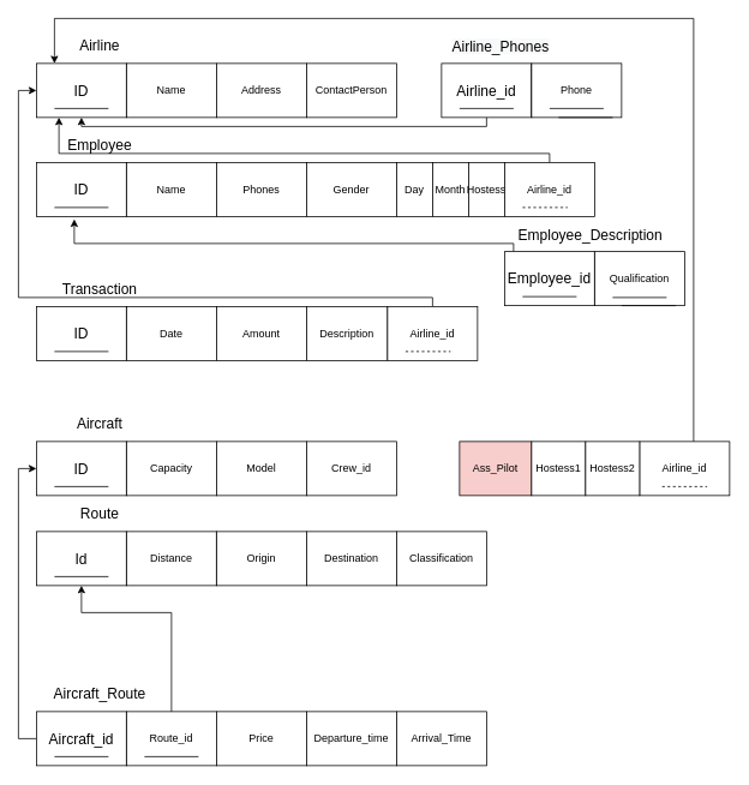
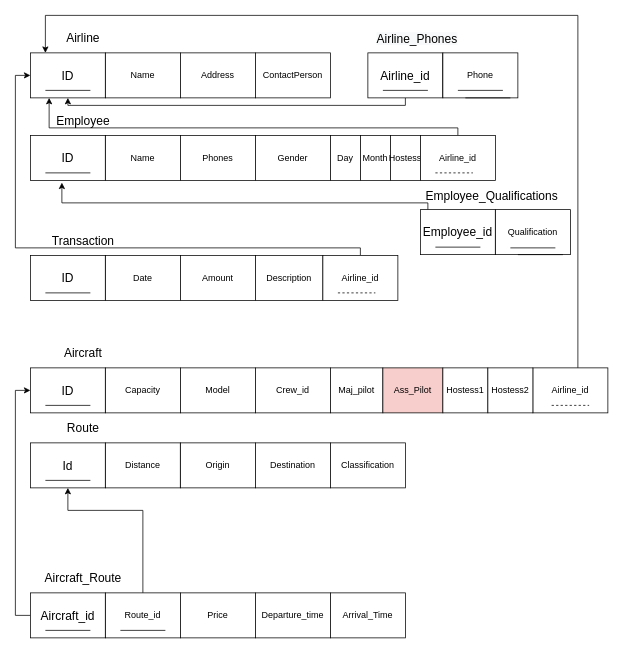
  <mxCell id="0" />
  <mxCell id="1" parent="0" />
  <mxCell id="2" value="&lt;font style=&quot;font-size: 16px&quot;&gt;ID&lt;/font&gt;" style="rounded=0;whiteSpace=wrap;html=1;" vertex="1" parent="1"><mxGeometry x="40" y="70" width="100" height="60" as="geometry" /></mxCell>
  <mxCell id="3" value="" style="endArrow=none;html=1;" edge="1" parent="1" source="2"><mxGeometry width="50" height="50" relative="1" as="geometry"><mxPoint x="420" y="410" as="sourcePoint" /><mxPoint x="140" y="130" as="targetPoint" /><Array as="points"><mxPoint x="140" y="70" /></Array></mxGeometry></mxCell>
  <mxCell id="4" value="" style="endArrow=none;html=1;" edge="1" parent="1"><mxGeometry width="50" height="50" relative="1" as="geometry"><mxPoint x="60" y="120" as="sourcePoint" /><mxPoint x="120" y="120" as="targetPoint" /></mxGeometry></mxCell>
  <mxCell id="5" value="Name" style="rounded=0;whiteSpace=wrap;html=1;" vertex="1" parent="1"><mxGeometry x="140" y="70" width="100" height="60" as="geometry" /></mxCell>
  <mxCell id="6" value="Address" style="rounded=0;whiteSpace=wrap;html=1;" vertex="1" parent="1"><mxGeometry x="240" y="70" width="100" height="60" as="geometry" /></mxCell>
  <mxCell id="7" value="ContactPerson" style="rounded=0;whiteSpace=wrap;html=1;" vertex="1" parent="1"><mxGeometry x="340" y="70" width="100" height="60" as="geometry" /></mxCell>
  <mxCell id="8" value="&lt;font style=&quot;font-size: 16px&quot;&gt;Airline&lt;/font&gt;" style="text;html=1;resizable=0;autosize=1;align=center;verticalAlign=middle;points=[];fillColor=none;strokeColor=none;rounded=0;" vertex="1" parent="1"><mxGeometry x="80" y="40" width="60" height="20" as="geometry" /></mxCell>
  <mxCell id="9" value="&lt;font style=&quot;font-size: 16px&quot;&gt;ID&lt;/font&gt;" style="rounded=0;whiteSpace=wrap;html=1;" vertex="1" parent="1"><mxGeometry x="40" y="180" width="100" height="60" as="geometry" /></mxCell>
  <mxCell id="10" value="" style="endArrow=none;html=1;" edge="1" parent="1" source="9"><mxGeometry width="50" height="50" relative="1" as="geometry"><mxPoint x="420" y="520" as="sourcePoint" /><mxPoint x="140" y="240" as="targetPoint" /><Array as="points"><mxPoint x="140" y="180" /></Array></mxGeometry></mxCell>
  <mxCell id="11" value="" style="endArrow=none;html=1;" edge="1" parent="1"><mxGeometry width="50" height="50" relative="1" as="geometry"><mxPoint x="60" y="230" as="sourcePoint" /><mxPoint x="120" y="230" as="targetPoint" /></mxGeometry></mxCell>
  <mxCell id="12" value="Name" style="rounded=0;whiteSpace=wrap;html=1;" vertex="1" parent="1"><mxGeometry x="140" y="180" width="100" height="60" as="geometry" /></mxCell>
  <mxCell id="13" value="&lt;font style=&quot;font-size: 16px&quot;&gt;Employee&lt;/font&gt;" style="text;html=1;resizable=0;autosize=1;align=center;verticalAlign=middle;points=[];fillColor=none;strokeColor=none;rounded=0;" vertex="1" parent="1"><mxGeometry x="65" y="150" width="90" height="20" as="geometry" /></mxCell>
  <mxCell id="14" style="edgeStyle=orthogonalEdgeStyle;rounded=0;orthogonalLoop=1;jettySize=auto;html=1;entryX=0.42;entryY=1.05;entryDx=0;entryDy=0;entryPerimeter=0;" edge="1" parent="1" source="15" target="9"><mxGeometry relative="1" as="geometry"><Array as="points"><mxPoint x="570" y="270" /><mxPoint x="82" y="270" /></Array></mxGeometry></mxCell>
  <mxCell id="15" value="&lt;font style=&quot;font-size: 16px&quot;&gt;Employee_id&lt;/font&gt;" style="rounded=0;whiteSpace=wrap;html=1;" vertex="1" parent="1"><mxGeometry x="560" y="279" width="100" height="60" as="geometry" /></mxCell>
  <mxCell id="16" value="" style="endArrow=none;html=1;" edge="1" parent="1" source="15"><mxGeometry width="50" height="50" relative="1" as="geometry"><mxPoint x="940" y="619" as="sourcePoint" /><mxPoint x="660" y="339" as="targetPoint" /><Array as="points"><mxPoint x="660" y="279" /></Array></mxGeometry></mxCell>
  <mxCell id="17" value="" style="endArrow=none;html=1;" edge="1" parent="1"><mxGeometry width="50" height="50" relative="1" as="geometry"><mxPoint x="580" y="329" as="sourcePoint" /><mxPoint x="640" y="329" as="targetPoint" /></mxGeometry></mxCell>
  <mxCell id="18" value="Qualification" style="rounded=0;whiteSpace=wrap;html=1;" vertex="1" parent="1"><mxGeometry x="660" y="279" width="100" height="60" as="geometry" /></mxCell>
- <mxCell id="19" value="&lt;font style=&quot;font-size: 16px&quot;&gt;Employee_Description&lt;/font&gt;" style="text;html=1;resizable=0;autosize=1;align=center;verticalAlign=middle;points=[];fillColor=none;strokeColor=none;rounded=0;" vertex="1" parent="1"><mxGeometry x="560" y="250" width="190" height="20" as="geometry" /></mxCell>
+ <mxCell id="19" value="&lt;font style=&quot;font-size: 16px&quot;&gt;Employee_Qualifications&lt;/font&gt;" style="text;html=1;resizable=0;autosize=1;align=center;verticalAlign=middle;points=[];fillColor=none;strokeColor=none;rounded=0;" vertex="1" parent="1"><mxGeometry x="560" y="250" width="190" height="20" as="geometry" /></mxCell>
  <mxCell id="20" value="&lt;font style=&quot;font-size: 16px&quot;&gt;ID&lt;/font&gt;" style="rounded=0;whiteSpace=wrap;html=1;" vertex="1" parent="1"><mxGeometry x="40" y="340" width="100" height="60" as="geometry" /></mxCell>
  <mxCell id="21" value="" style="endArrow=none;html=1;" edge="1" parent="1" source="20"><mxGeometry width="50" height="50" relative="1" as="geometry"><mxPoint x="420" y="680" as="sourcePoint" /><mxPoint x="140" y="400" as="targetPoint" /><Array as="points"><mxPoint x="140" y="340" /></Array></mxGeometry></mxCell>
  <mxCell id="22" value="" style="endArrow=none;html=1;" edge="1" parent="1"><mxGeometry width="50" height="50" relative="1" as="geometry"><mxPoint x="60" y="390" as="sourcePoint" /><mxPoint x="120" y="390" as="targetPoint" /></mxGeometry></mxCell>
  <mxCell id="23" value="Date" style="rounded=0;whiteSpace=wrap;html=1;" vertex="1" parent="1"><mxGeometry x="140" y="340" width="100" height="60" as="geometry" /></mxCell>
  <mxCell id="24" value="Amount" style="rounded=0;whiteSpace=wrap;html=1;" vertex="1" parent="1"><mxGeometry x="240" y="340" width="100" height="60" as="geometry" /></mxCell>
  <mxCell id="25" value="&lt;font style=&quot;font-size: 16px&quot;&gt;Transaction&lt;/font&gt;" style="text;html=1;resizable=0;autosize=1;align=center;verticalAlign=middle;points=[];fillColor=none;strokeColor=none;rounded=0;" vertex="1" parent="1"><mxGeometry x="60" y="310" width="100" height="20" as="geometry" /></mxCell>
  <mxCell id="26" value="&lt;font style=&quot;font-size: 16px&quot;&gt;ID&lt;/font&gt;" style="rounded=0;whiteSpace=wrap;html=1;" vertex="1" parent="1"><mxGeometry x="40" y="490" width="100" height="60" as="geometry" /></mxCell>
  <mxCell id="27" value="" style="endArrow=none;html=1;" edge="1" parent="1" source="26"><mxGeometry width="50" height="50" relative="1" as="geometry"><mxPoint x="420" y="830" as="sourcePoint" /><mxPoint x="140" y="550" as="targetPoint" /><Array as="points"><mxPoint x="140" y="490" /></Array></mxGeometry></mxCell>
  <mxCell id="28" value="" style="endArrow=none;html=1;" edge="1" parent="1"><mxGeometry width="50" height="50" relative="1" as="geometry"><mxPoint x="60" y="540" as="sourcePoint" /><mxPoint x="120" y="540" as="targetPoint" /></mxGeometry></mxCell>
  <mxCell id="29" value="Capacity" style="rounded=0;whiteSpace=wrap;html=1;" vertex="1" parent="1"><mxGeometry x="140" y="490" width="100" height="60" as="geometry" /></mxCell>
  <mxCell id="30" style="edgeStyle=orthogonalEdgeStyle;rounded=0;orthogonalLoop=1;jettySize=auto;html=1;" edge="1" parent="1" source="31"><mxGeometry relative="1" as="geometry"><mxPoint x="60" y="70" as="targetPoint" /><Array as="points"><mxPoint x="770" y="20" /><mxPoint x="60" y="20" /><mxPoint x="60" y="70" /></Array></mxGeometry></mxCell>
  <mxCell id="31" value="Airline_id" style="rounded=0;whiteSpace=wrap;html=1;" vertex="1" parent="1"><mxGeometry x="710" y="490" width="100" height="60" as="geometry" /></mxCell>
  <mxCell id="32" value="&lt;font style=&quot;font-size: 16px&quot;&gt;Aircraft&lt;/font&gt;" style="text;html=1;resizable=0;autosize=1;align=center;verticalAlign=middle;points=[];fillColor=none;strokeColor=none;rounded=0;" vertex="1" parent="1"><mxGeometry x="75" y="460" width="70" height="20" as="geometry" /></mxCell>
  <mxCell id="33" value="" style="endArrow=none;dashed=1;html=1;" edge="1" parent="1"><mxGeometry width="50" height="50" relative="1" as="geometry"><mxPoint x="735" y="540" as="sourcePoint" /><mxPoint x="785" y="540" as="targetPoint" /></mxGeometry></mxCell>
  <mxCell id="34" value="&lt;font style=&quot;font-size: 16px&quot;&gt;Id&lt;/font&gt;" style="rounded=0;whiteSpace=wrap;html=1;" vertex="1" parent="1"><mxGeometry x="40" y="590" width="100" height="60" as="geometry" /></mxCell>
  <mxCell id="35" value="" style="endArrow=none;html=1;" edge="1" parent="1" source="34"><mxGeometry width="50" height="50" relative="1" as="geometry"><mxPoint x="420" y="930" as="sourcePoint" /><mxPoint x="140" y="650" as="targetPoint" /><Array as="points"><mxPoint x="140" y="590" /></Array></mxGeometry></mxCell>
  <mxCell id="36" value="" style="endArrow=none;html=1;" edge="1" parent="1"><mxGeometry width="50" height="50" relative="1" as="geometry"><mxPoint x="60" y="640" as="sourcePoint" /><mxPoint x="120" y="640" as="targetPoint" /></mxGeometry></mxCell>
  <mxCell id="37" value="Distance" style="rounded=0;whiteSpace=wrap;html=1;" vertex="1" parent="1"><mxGeometry x="140" y="590" width="100" height="60" as="geometry" /></mxCell>
  <mxCell id="38" value="&lt;font style=&quot;font-size: 16px&quot;&gt;Route&lt;/font&gt;" style="text;html=1;resizable=0;autosize=1;align=center;verticalAlign=middle;points=[];fillColor=none;strokeColor=none;rounded=0;" vertex="1" parent="1"><mxGeometry x="80" y="560" width="60" height="20" as="geometry" /></mxCell>
  <mxCell id="39" value="" style="endArrow=none;html=1;" edge="1" parent="1"><mxGeometry width="50" height="50" relative="1" as="geometry"><mxPoint x="690" y="339" as="sourcePoint" /><mxPoint x="750" y="339" as="targetPoint" /></mxGeometry></mxCell>
  <mxCell id="40" style="edgeStyle=orthogonalEdgeStyle;rounded=0;orthogonalLoop=1;jettySize=auto;html=1;entryX=0;entryY=0.5;entryDx=0;entryDy=0;" edge="1" parent="1" source="41" target="26"><mxGeometry relative="1" as="geometry"><Array as="points"><mxPoint y="820" x="20" /><mxPoint y="520" x="20" /></Array></mxGeometry></mxCell>
  <mxCell id="41" value="&lt;font style=&quot;font-size: 16px&quot;&gt;Aircraft_id&lt;/font&gt;" style="rounded=0;whiteSpace=wrap;html=1;" vertex="1" parent="1"><mxGeometry x="40" y="790" width="100" height="60" as="geometry" /></mxCell>
  <mxCell id="42" value="" style="endArrow=none;html=1;" edge="1" parent="1" source="41"><mxGeometry width="50" height="50" relative="1" as="geometry"><mxPoint x="420" y="1130" as="sourcePoint" /><mxPoint x="140" y="850" as="targetPoint" /><Array as="points"><mxPoint x="140" y="790" /></Array></mxGeometry></mxCell>
  <mxCell id="43" value="" style="endArrow=none;html=1;" edge="1" parent="1"><mxGeometry width="50" height="50" relative="1" as="geometry"><mxPoint x="60" y="840" as="sourcePoint" /><mxPoint x="120" y="840" as="targetPoint" /></mxGeometry></mxCell>
  <mxCell id="44" style="edgeStyle=orthogonalEdgeStyle;rounded=0;orthogonalLoop=1;jettySize=auto;html=1;entryX=0.5;entryY=1;entryDx=0;entryDy=0;" edge="1" parent="1" source="45" target="34"><mxGeometry relative="1" as="geometry"><Array as="points"><mxPoint x="190" y="680" /><mxPoint x="90" y="680" /></Array></mxGeometry></mxCell>
  <mxCell id="45" value="Route_id" style="rounded=0;whiteSpace=wrap;html=1;" vertex="1" parent="1"><mxGeometry x="140" y="790" width="100" height="60" as="geometry" /></mxCell>
  <mxCell id="46" value="Price" style="rounded=0;whiteSpace=wrap;html=1;" vertex="1" parent="1"><mxGeometry x="240" y="790" width="100" height="60" as="geometry" /></mxCell>
  <mxCell id="47" value="Departure_time" style="rounded=0;whiteSpace=wrap;html=1;" vertex="1" parent="1"><mxGeometry x="340" y="790" width="100" height="60" as="geometry" /></mxCell>
  <mxCell id="48" value="&lt;font style=&quot;font-size: 16px&quot;&gt;Aircraft_Route&lt;/font&gt;" style="text;html=1;resizable=0;autosize=1;align=center;verticalAlign=middle;points=[];fillColor=none;strokeColor=none;rounded=0;" vertex="1" parent="1"><mxGeometry x="50" y="760" width="120" height="20" as="geometry" /></mxCell>
  <mxCell id="49" value="Arrival_Time" style="rounded=0;whiteSpace=wrap;html=1;" vertex="1" parent="1"><mxGeometry x="440" y="790" width="100" height="60" as="geometry" /></mxCell>
  <mxCell id="50" value="" style="endArrow=none;html=1;" edge="1" parent="1"><mxGeometry width="50" height="50" relative="1" as="geometry"><mxPoint x="160" y="840" as="sourcePoint" /><mxPoint x="220" y="840" as="targetPoint" /></mxGeometry></mxCell>
  <mxCell id="51" style="edgeStyle=orthogonalEdgeStyle;rounded=0;orthogonalLoop=1;jettySize=auto;html=1;entryX=0.5;entryY=1;entryDx=0;entryDy=0;" edge="1" parent="1" source="52" target="2"><mxGeometry relative="1" as="geometry"><Array as="points"><mxPoint x="540" y="140" /><mxPoint x="90" y="140" /></Array></mxGeometry></mxCell>
  <mxCell id="52" value="&lt;font style=&quot;font-size: 16px&quot;&gt;Airline_id&lt;/font&gt;" style="rounded=0;whiteSpace=wrap;html=1;" vertex="1" parent="1"><mxGeometry x="490" y="70" width="100" height="60" as="geometry" /></mxCell>
  <mxCell id="53" value="" style="endArrow=none;html=1;" edge="1" parent="1" source="52"><mxGeometry width="50" height="50" relative="1" as="geometry"><mxPoint x="870" y="410" as="sourcePoint" /><mxPoint x="590" y="130" as="targetPoint" /><Array as="points"><mxPoint x="590" y="70" /></Array></mxGeometry></mxCell>
  <mxCell id="54" value="" style="endArrow=none;html=1;" edge="1" parent="1"><mxGeometry width="50" height="50" relative="1" as="geometry"><mxPoint x="510" y="120" as="sourcePoint" /><mxPoint x="570" y="120" as="targetPoint" /></mxGeometry></mxCell>
  <mxCell id="55" value="Phone" style="rounded=0;whiteSpace=wrap;html=1;" vertex="1" parent="1"><mxGeometry x="590" y="70" width="100" height="60" as="geometry" /></mxCell>
  <mxCell id="56" value="" style="endArrow=none;html=1;" edge="1" parent="1"><mxGeometry width="50" height="50" relative="1" as="geometry"><mxPoint x="620" y="130" as="sourcePoint" /><mxPoint x="680" y="130" as="targetPoint" /></mxGeometry></mxCell>
  <mxCell id="57" value="&lt;span style=&quot;color: rgb(0 , 0 , 0) ; font-family: &amp;#34;helvetica&amp;#34; ; font-size: 16px ; font-style: normal ; font-weight: 400 ; letter-spacing: normal ; text-align: center ; text-indent: 0px ; text-transform: none ; word-spacing: 0px ; background-color: rgb(248 , 249 , 250) ; display: inline ; float: none&quot;&gt;Airline_Phones&lt;/span&gt;" style="text;whiteSpace=wrap;html=1;" vertex="1" parent="1"><mxGeometry x="500" y="35" width="160" height="30" as="geometry" /></mxCell>
  <mxCell id="58" value="" style="endArrow=none;html=1;" edge="1" parent="1"><mxGeometry width="50" height="50" relative="1" as="geometry"><mxPoint x="610" y="120" as="sourcePoint" /><mxPoint x="670" y="120" as="targetPoint" /></mxGeometry></mxCell>
  <mxCell id="59" value="Phones" style="rounded=0;whiteSpace=wrap;html=1;" vertex="1" parent="1"><mxGeometry x="240" y="180" width="100" height="60" as="geometry" /></mxCell>
  <mxCell id="60" value="Gender" style="rounded=0;whiteSpace=wrap;html=1;" vertex="1" parent="1"><mxGeometry x="340" y="180" width="100" height="60" as="geometry" /></mxCell>
  <mxCell id="61" value="" style="endArrow=none;html=1;" edge="1" parent="1"><mxGeometry width="50" height="50" relative="1" as="geometry"><mxPoint x="680" y="330" as="sourcePoint" /><mxPoint x="740" y="330" as="targetPoint" /></mxGeometry></mxCell>
  <mxCell id="62" value="Day" style="rounded=0;whiteSpace=wrap;html=1;" vertex="1" parent="1"><mxGeometry x="440" y="180" width="40" height="60" as="geometry" /></mxCell>
  <mxCell id="63" value="Month" style="rounded=0;whiteSpace=wrap;html=1;" vertex="1" parent="1"><mxGeometry x="480" y="180" width="40" height="60" as="geometry" /></mxCell>
  <mxCell id="64" value="Hostess" style="rounded=0;whiteSpace=wrap;html=1;" vertex="1" parent="1"><mxGeometry x="520" y="180" width="40" height="60" as="geometry" /></mxCell>
  <mxCell id="65" style="edgeStyle=orthogonalEdgeStyle;rounded=0;orthogonalLoop=1;jettySize=auto;html=1;entryX=0.25;entryY=1;entryDx=0;entryDy=0;" edge="1" parent="1" source="66" target="2"><mxGeometry relative="1" as="geometry"><Array as="points"><mxPoint x="610" y="170" /><mxPoint x="65" y="170" /></Array></mxGeometry></mxCell>
  <mxCell id="66" value="Airline_id" style="rounded=0;whiteSpace=wrap;html=1;" vertex="1" parent="1"><mxGeometry x="560" y="180" width="100" height="60" as="geometry" /></mxCell>
  <mxCell id="67" value="" style="endArrow=none;dashed=1;html=1;" edge="1" parent="1"><mxGeometry width="50" height="50" relative="1" as="geometry"><mxPoint x="580" y="230" as="sourcePoint" /><mxPoint x="630" y="230" as="targetPoint" /></mxGeometry></mxCell>
  <mxCell id="68" value="Description" style="rounded=0;whiteSpace=wrap;html=1;" vertex="1" parent="1"><mxGeometry x="340" y="340" width="90" height="60" as="geometry" /></mxCell>
  <mxCell id="69" style="edgeStyle=orthogonalEdgeStyle;rounded=0;orthogonalLoop=1;jettySize=auto;html=1;entryX=0;entryY=0.5;entryDx=0;entryDy=0;" edge="1" parent="1" source="70" target="2"><mxGeometry relative="1" as="geometry"><Array as="points"><mxPoint x="480" y="330" /><mxPoint y="330" x="20" /><mxPoint y="100" x="20" /></Array></mxGeometry></mxCell>
  <mxCell id="70" value="Airline_id" style="rounded=0;whiteSpace=wrap;html=1;" vertex="1" parent="1"><mxGeometry x="430" y="340" width="100" height="60" as="geometry" /></mxCell>
  <mxCell id="71" value="" style="endArrow=none;dashed=1;html=1;" edge="1" parent="1"><mxGeometry width="50" height="50" relative="1" as="geometry"><mxPoint x="450" y="390" as="sourcePoint" /><mxPoint x="500" y="390" as="targetPoint" /></mxGeometry></mxCell>
  <mxCell id="72" value="Model" style="rounded=0;whiteSpace=wrap;html=1;" vertex="1" parent="1"><mxGeometry x="240" y="490" width="100" height="60" as="geometry" /></mxCell>
  <mxCell id="73" value="Crew_id" style="rounded=0;whiteSpace=wrap;html=1;" vertex="1" parent="1"><mxGeometry x="340" y="490" width="100" height="60" as="geometry" /></mxCell>
+ <mxCell id="74" value="Maj_pilot" style="rounded=0;whiteSpace=wrap;html=1;" vertex="1" parent="1"><mxGeometry x="440" y="490" width="70" height="60" as="geometry" /></mxCell>
  <mxCell id="75" value="Ass_Pilot" style="rounded=0;whiteSpace=wrap;html=1;fillColor=#f8cecc;" vertex="1" parent="1"><mxGeometry x="510" y="490" width="80" height="60" as="geometry" /></mxCell>
  <mxCell id="76" value="Hostess1" style="rounded=0;whiteSpace=wrap;html=1;" vertex="1" parent="1"><mxGeometry x="590" y="490" width="60" height="60" as="geometry" /></mxCell>
  <mxCell id="77" value="Hostess2" style="rounded=0;whiteSpace=wrap;html=1;" vertex="1" parent="1"><mxGeometry x="650" y="490" width="60" height="60" as="geometry" /></mxCell>
  <mxCell id="78" value="" style="endArrow=none;html=1;" edge="1" parent="1"><mxGeometry width="50" height="50" relative="1" as="geometry"><mxPoint x="240" y="590" as="sourcePoint" /><mxPoint x="240" y="650" as="targetPoint" /><Array as="points"><mxPoint x="240" y="590" /></Array></mxGeometry></mxCell>
  <mxCell id="79" value="Origin" style="rounded=0;whiteSpace=wrap;html=1;" vertex="1" parent="1"><mxGeometry x="240" y="590" width="100" height="60" as="geometry" /></mxCell>
  <mxCell id="80" value="Destination" style="rounded=0;whiteSpace=wrap;html=1;" vertex="1" parent="1"><mxGeometry x="340" y="590" width="100" height="60" as="geometry" /></mxCell>
  <mxCell id="81" value="Classification" style="rounded=0;whiteSpace=wrap;html=1;" vertex="1" parent="1"><mxGeometry x="440" y="590" width="100" height="60" as="geometry" /></mxCell>
